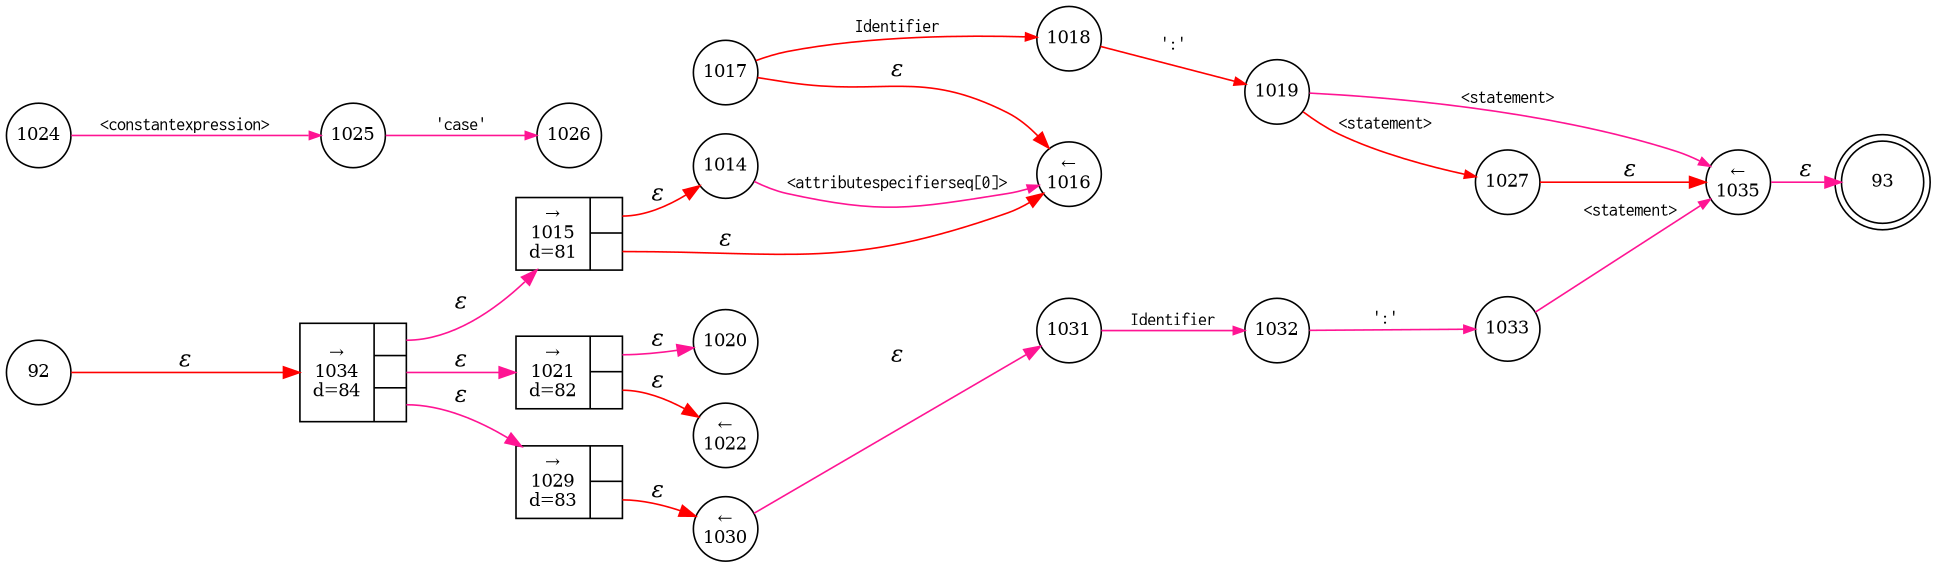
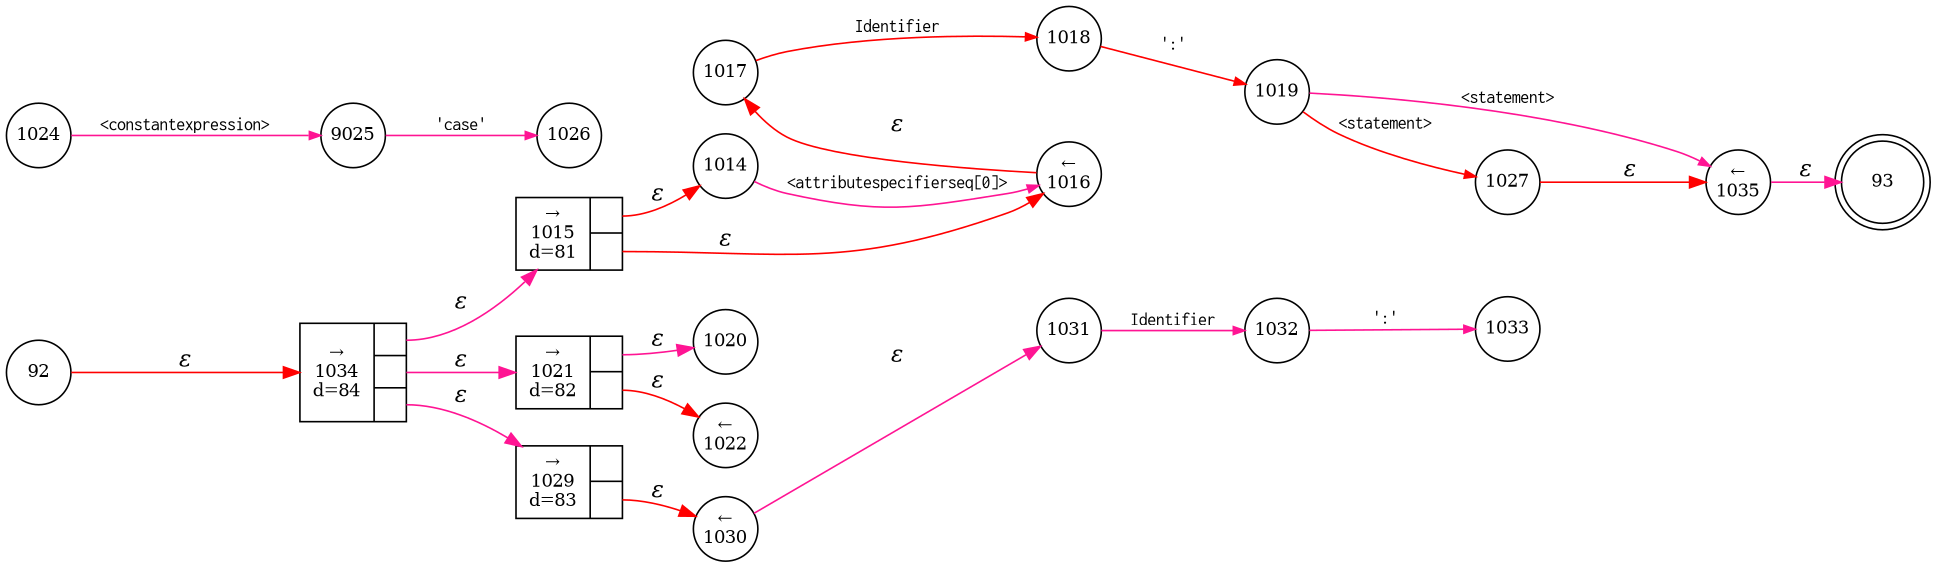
  digraph {
    rankdir=LR
    node [fixedsize=true fontsize=11 shape=circle peripheries=1]
    edge [color=deeppink fontname="Times-Italic"]
    n1 [label=93 shape=doublecircle width=.6 peripheries=""]
    n2 [label=1024 width=.55]
-   n3 [label=1025 width=.55]
+   n3 [label=9025 width=.55]
    n4 [label=1026 width=.55]
    n5 [label=1027 width=.55]
    n6 [label="&larr;\n1035" width=.55]
    n7 [label="&larr;\n1030" width=.55]
    n8 [label=1031 width=.55]
    n9 [fixedsize=false label="{&rarr;\n1029\nd=83|{<p0>|<p1>}}" shape=record]
    n10 [label=1032 width=.55]
    n11 [label=1033 width=.55]
    n12 [fixedsize=false label="{&rarr;\n1034\nd=84|{<p0>|<p1>|<p2>}}" shape=record]
    n13 [fixedsize=false label="{&rarr;\n1015\nd=81|{<p0>|<p1>}}" shape=record]
    n14 [fixedsize=false label="{&rarr;\n1021\nd=82|{<p0>|<p1>}}" shape=record]
    n15 [label=1014 width=.55]
    n16 [label="&larr;\n1016" width=.55]
    n17 [label=1020 width=.55]
    n18 [label="&larr;\n1022" width=.55]
    n19 [label=1017 width=.55]
    n20 [label=1018 width=.55]
    n21 [label=1019 width=.55]
    n22 [label=92 width=.55]
    n2 -> n3 [arrowhead=normal arrowsize=.7 fontname=Courier fontsize=11 label="<constantexpression>"]
    n3 -> n4 [arrowhead=normal arrowsize=.7 fontname=Courier fontsize=11 label="'case'"]
    n5 -> n6 [color=red label="&epsilon;"]
    n6 -> n1 [label="&epsilon;"]
    n7 -> n8 [label="&epsilon;"]
    n8 -> n10 [arrowhead=normal arrowsize=.7 fontname=Courier fontsize=11 label=Identifier]
    n9 -> n7 [color=red label="&epsilon;" tailport=p1]
    n10 -> n11 [arrowhead=normal arrowsize=.7 fontname=Courier fontsize=11 label="':'"]
-   n11 -> n6 [arrowhead=normal arrowsize=.7 fontname=Courier fontsize=11 label="<statement>"]
    n12 -> n9 [label="&epsilon;" tailport=p2]
    n12 -> n13 [label="&epsilon;" tailport=p0]
    n12 -> n14 [label="&epsilon;" tailport=p1]
    n13 -> n15 [color=red label="&epsilon;" tailport=p0]
    n13 -> n16 [color=red label="&epsilon;" tailport=p1]
    n14 -> n17 [label="&epsilon;" tailport=p0]
    n14 -> n18 [color=red label="&epsilon;" tailport=p1]
    n15 -> n16 [arrowhead=normal arrowsize=.7 fontname=Courier fontsize=11 label="<attributespecifierseq[0]>"]
-   n19 -> n16 [color=red label="&epsilon;"]
+   n16 -> n19 [color=red label="&epsilon;"]
    n19 -> n20 [arrowhead=normal arrowsize=.7 color=red fontname=Courier fontsize=11 label=Identifier]
    n20 -> n21 [arrowhead=normal arrowsize=.7 color=red fontname=Courier fontsize=11 label="':'"]
    n21 -> n5 [arrowhead=normal arrowsize=.7 color=red fontname=Courier fontsize=11 label="<statement>"]
    n21 -> n6 [arrowhead=normal arrowsize=.7 fontname=Courier fontsize=11 label="<statement>"]
    n22 -> n12 [color=red label="&epsilon;"]
  }
